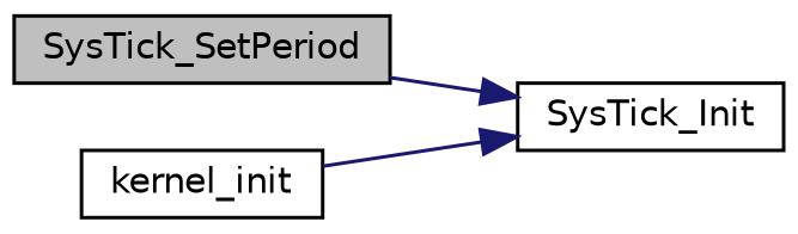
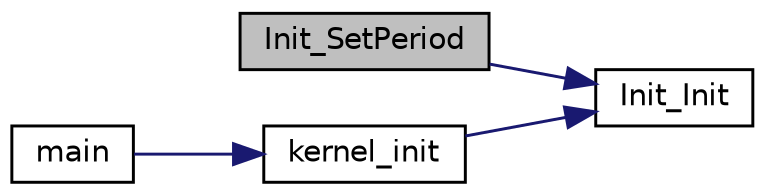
  digraph {
    rankdir=RL
    node [color=black fillcolor=white fontname=Helvetica fontsize=10 shape=record style=filled]
    edge [color=midnightblue dir=back fontname=Helvetica fontsize=10 labelfontname=Helvetica labelfontsize=10 style=solid]
-   n1 [fillcolor=grey75 fontcolor=black height=0.2 label=SysTick_SetPeriod width=0.4]
-   n2 [height=0.2 label=SysTick_Init width=0.4]
+   n1 [fillcolor=grey75 fontcolor=black height=0.2 label=Init_SetPeriod width=0.4]
+   n2 [height=0.2 label=Init_Init width=0.4]
    n3 [height=0.2 label=kernel_init width=0.4]
+   n4 [height=0.2 label=main width=0.4]
    n2 -> n1
    n2 -> n3
+   n3 -> n4
  }
